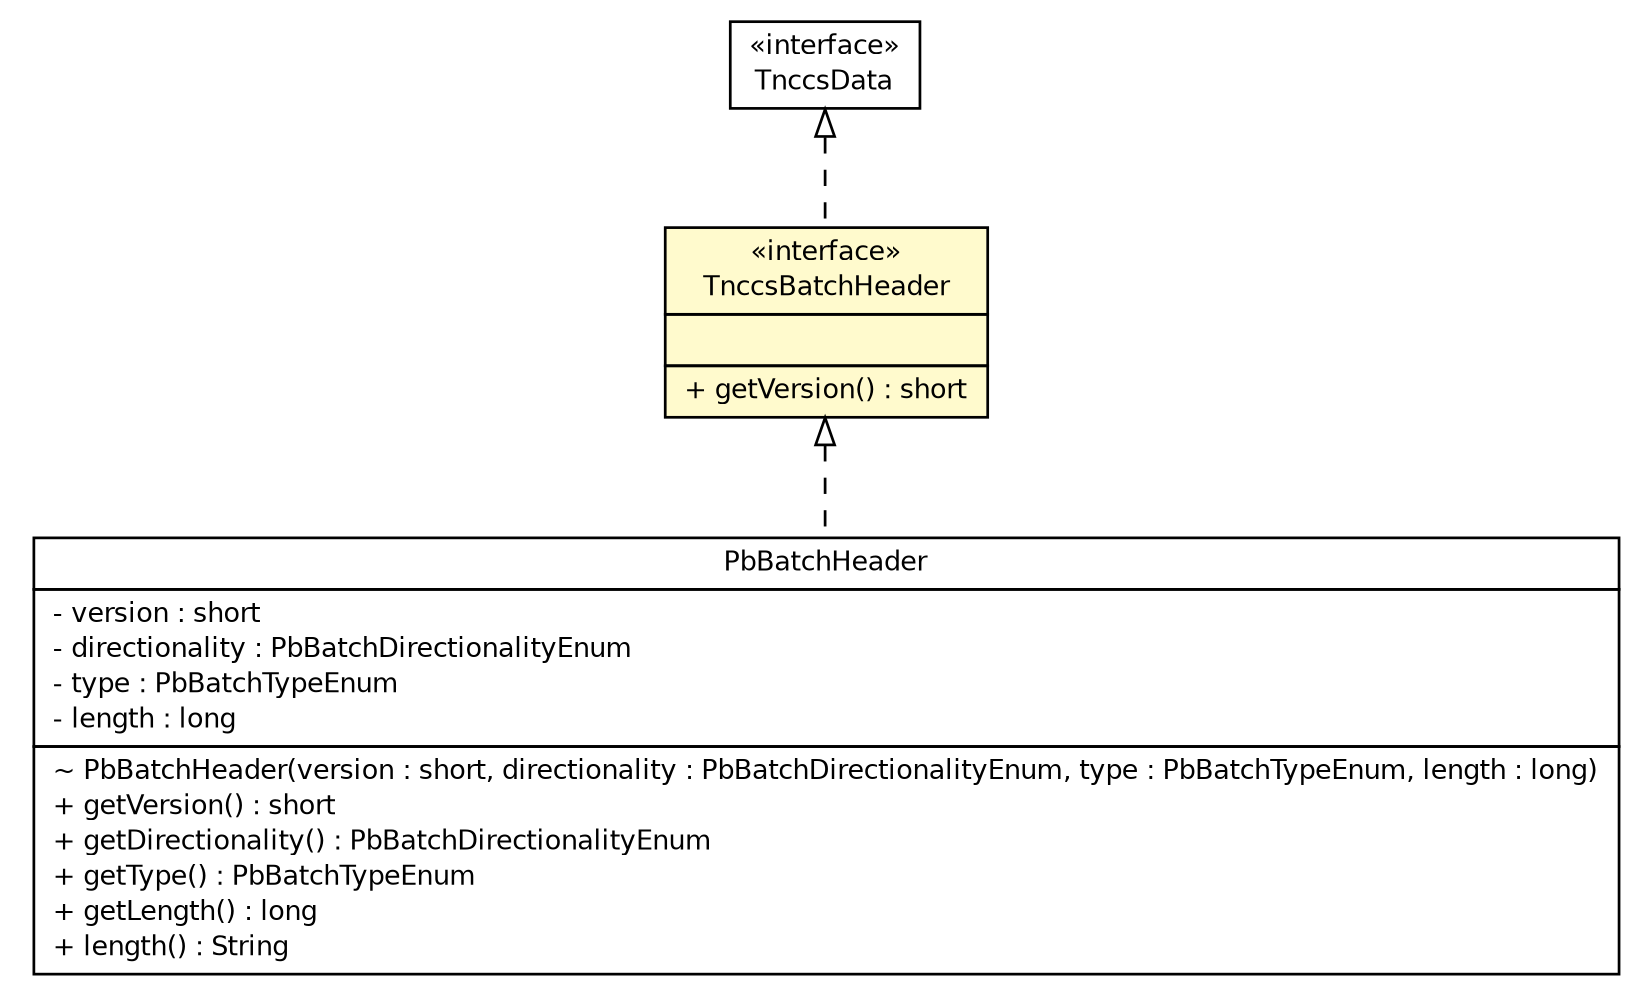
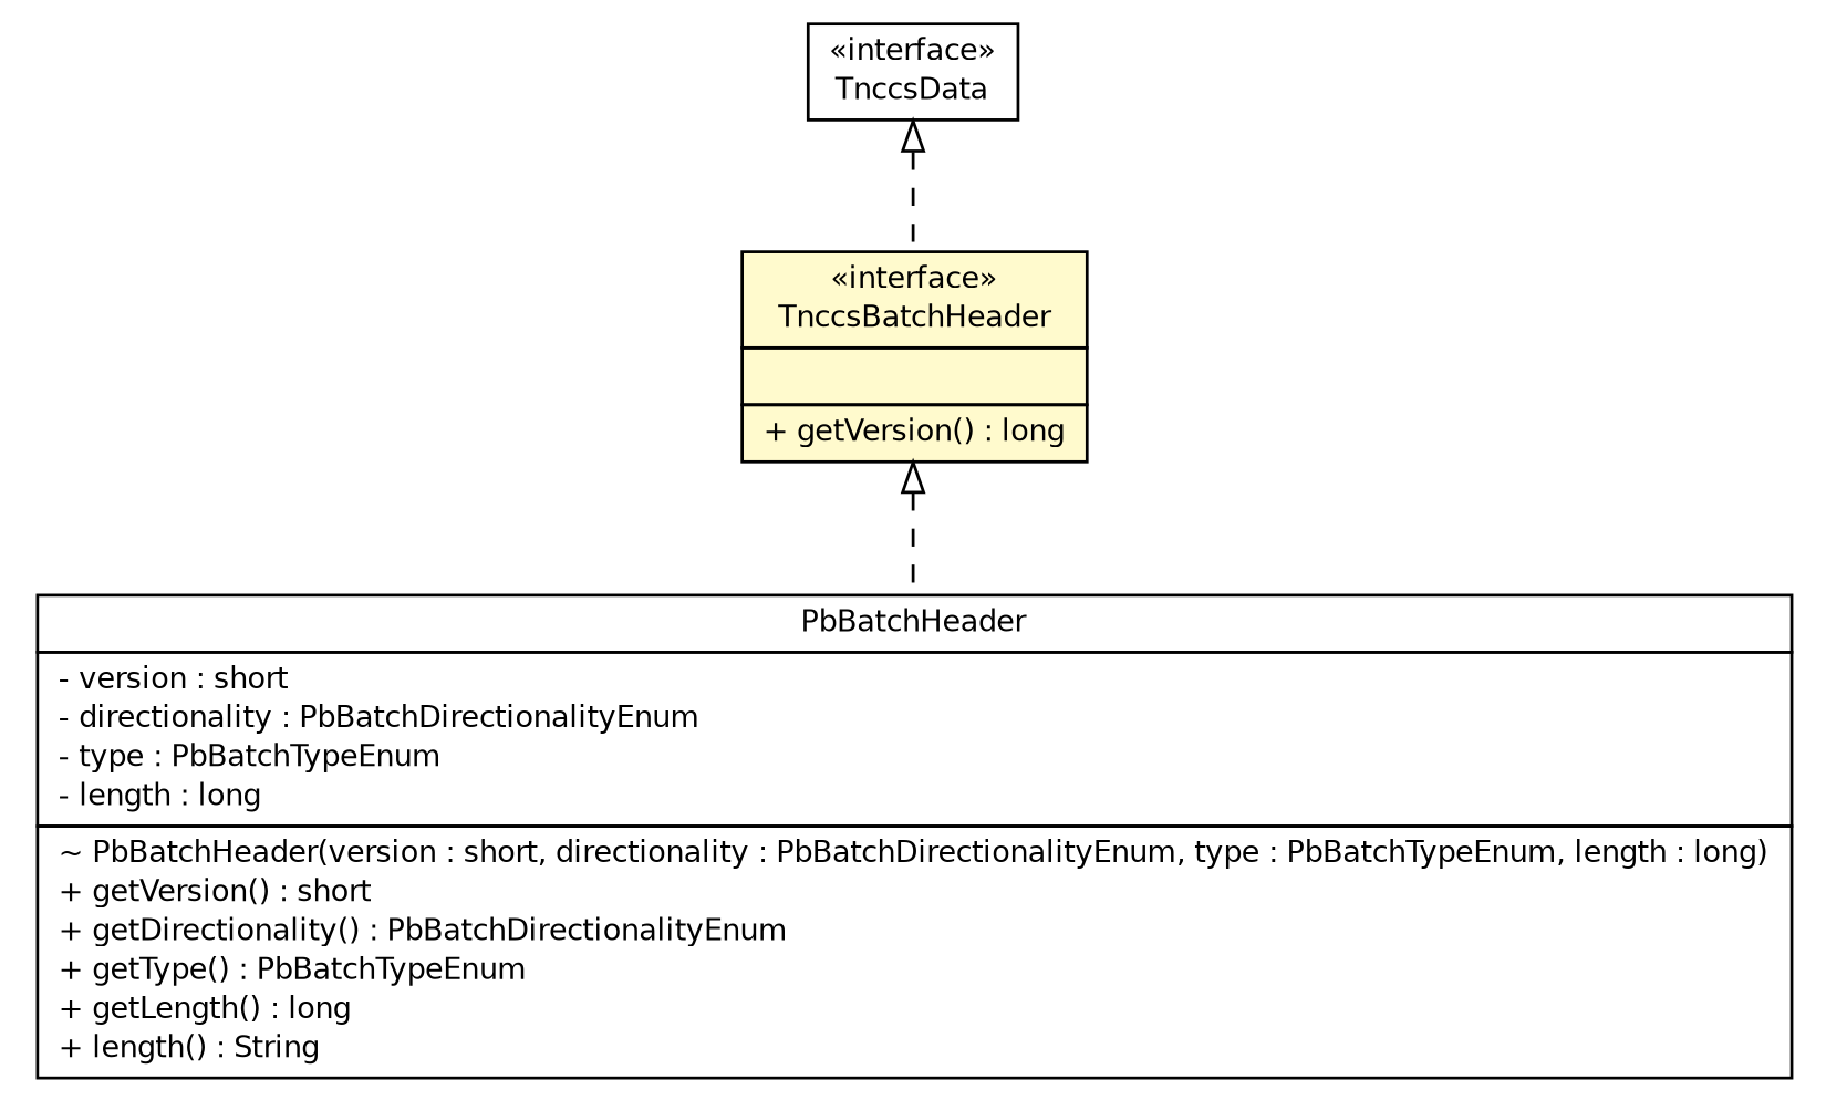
  digraph {
    nodesep=0.25
    ranksep=0.5
    node [fontcolor=black fontname=Helvetica fontsize=10.0 shape=plaintext]
    edge [arrowtail=empty dir=back fontname=Helvetica fontsize=10 headport=p labelfontname=Helvetica labelfontsize=10 style=dashed tailport=p]
-   n1 [label=<<table title="de.hsbremen.tc.tnc.message.tnccs.batch.TnccsBatchHeader" border="0" cellborder="1" cellspacing="0" cellpadding="2" port="p" bgcolor="lemonChiffon" href="./TnccsBatchHeader.html"> 		<tr><td><table border="0" cellspacing="0" cellpadding="1"> <tr><td align="center" balign="center"> &#171;interface&#187; </td></tr> <tr><td align="center" balign="center"> TnccsBatchHeader </td></tr> 		</table></td></tr> 		<tr><td><table border="0" cellspacing="0" cellpadding="1"> <tr><td align="left" balign="left">  </td></tr> 		</table></td></tr> 		<tr><td><table border="0" cellspacing="0" cellpadding="1"> <tr><td align="left" balign="left"> + getVersion() : short </td></tr> 		</table></td></tr> 		</table>>]
+   n1 [label=<<table title="de.hsbremen.tc.tnc.message.tnccs.batch.TnccsBatchHeader" border="0" cellborder="1" cellspacing="0" cellpadding="2" port="p" bgcolor="lemonChiffon" href="./TnccsBatchHeader.html"> 		<tr><td><table border="0" cellspacing="0" cellpadding="1"> <tr><td align="center" balign="center"> &#171;interface&#187; </td></tr> <tr><td align="center" balign="center"> TnccsBatchHeader </td></tr> 		</table></td></tr> 		<tr><td><table border="0" cellspacing="0" cellpadding="1"> <tr><td align="left" balign="left">  </td></tr> 		</table></td></tr> 		<tr><td><table border="0" cellspacing="0" cellpadding="1"> <tr><td align="left" balign="left"> + getVersion() : long </td></tr> 		</table></td></tr> 		</table>>]
    n2 [label=<<table title="org.ietf.nea.pb.batch.PbBatchHeader" border="0" cellborder="1" cellspacing="0" cellpadding="2" port="p" href="../../../../../../../org/ietf/nea/pb/batch/PbBatchHeader.html"> 		<tr><td><table border="0" cellspacing="0" cellpadding="1"> <tr><td align="center" balign="center"> PbBatchHeader </td></tr> 		</table></td></tr> 		<tr><td><table border="0" cellspacing="0" cellpadding="1"> <tr><td align="left" balign="left"> - version : short </td></tr> <tr><td align="left" balign="left"> - directionality : PbBatchDirectionalityEnum </td></tr> <tr><td align="left" balign="left"> - type : PbBatchTypeEnum </td></tr> <tr><td align="left" balign="left"> - length : long </td></tr> 		</table></td></tr> 		<tr><td><table border="0" cellspacing="0" cellpadding="1"> <tr><td align="left" balign="left"> ~ PbBatchHeader(version : short, directionality : PbBatchDirectionalityEnum, type : PbBatchTypeEnum, length : long) </td></tr> <tr><td align="left" balign="left"> + getVersion() : short </td></tr> <tr><td align="left" balign="left"> + getDirectionality() : PbBatchDirectionalityEnum </td></tr> <tr><td align="left" balign="left"> + getType() : PbBatchTypeEnum </td></tr> <tr><td align="left" balign="left"> + getLength() : long </td></tr> <tr><td align="left" balign="left"> + length() : String </td></tr> 		</table></td></tr> 		</table>>]
    n3 [label=<<table title="de.hsbremen.tc.tnc.message.tnccs.TnccsData" border="0" cellborder="1" cellspacing="0" cellpadding="2" port="p" href="../TnccsData.html"> 		<tr><td><table border="0" cellspacing="0" cellpadding="1"> <tr><td align="center" balign="center"> &#171;interface&#187; </td></tr> <tr><td align="center" balign="center"> TnccsData </td></tr> 		</table></td></tr> 		</table>>]
    n1 -> n2
    n3 -> n1
  }
